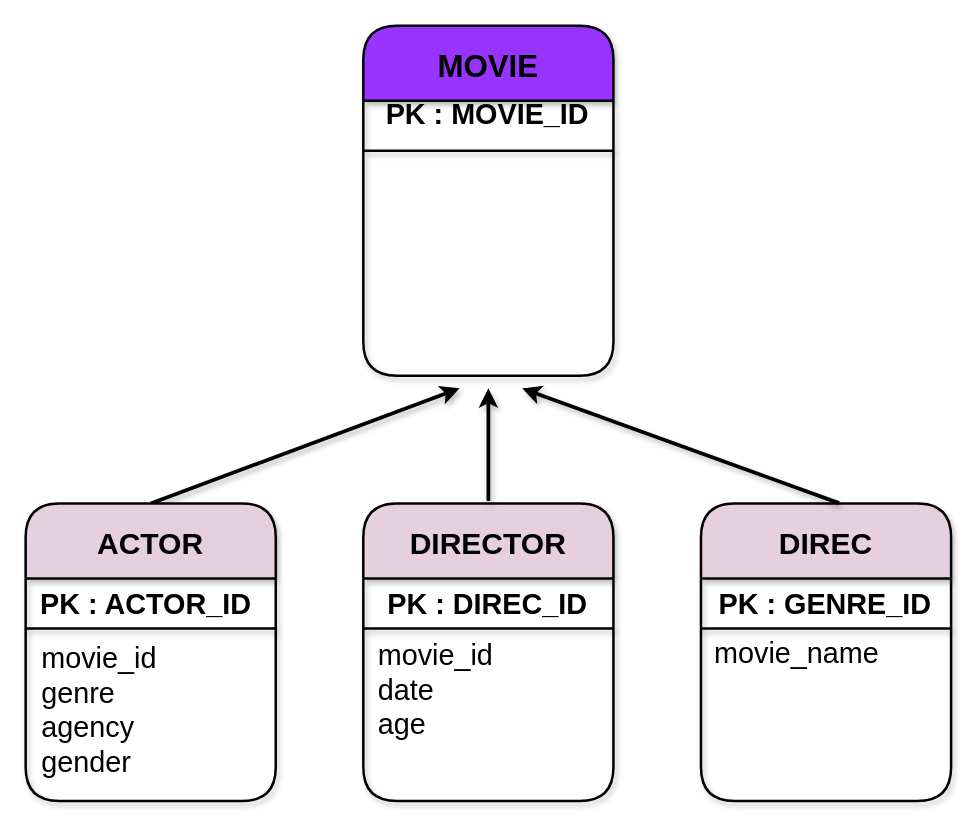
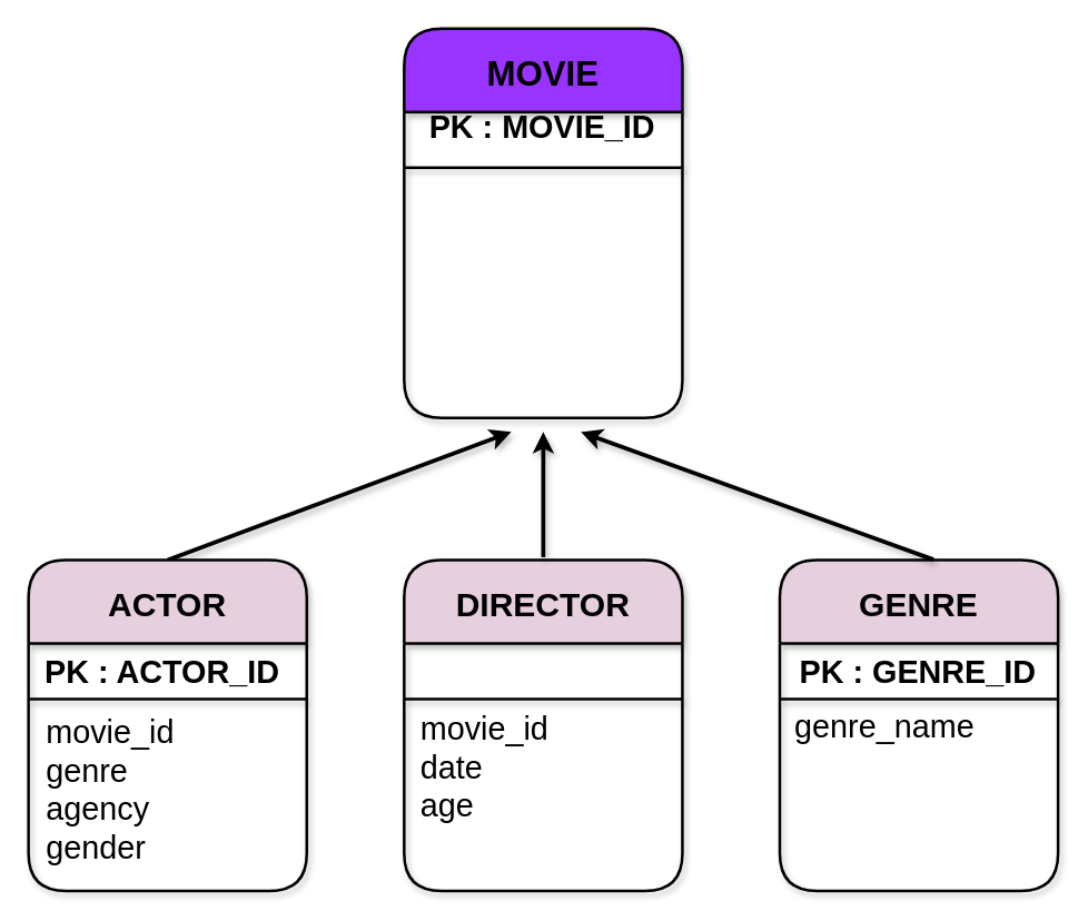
  <mxCell id="0" />
  <mxCell id="1" parent="0" />
  <mxCell id="2" value="MOVIE" style="swimlane;rounded=1;shadow=1;sketch=0;strokeWidth=2;gradientColor=none;startSize=60;fontSize=25;fillColor=#9933FF;" vertex="1" parent="1"><mxGeometry x="290" y="20" width="200" height="280" as="geometry" /></mxCell>
  <mxCell id="3" value="PK : MOVIE_ID" style="text;html=1;strokeColor=none;fillColor=none;align=center;verticalAlign=middle;whiteSpace=wrap;rounded=0;shadow=1;sketch=0;fontSize=23;fontStyle=1" vertex="1" parent="2"><mxGeometry x="9" y="61" width="181" height="20" as="geometry" /></mxCell>
  <mxCell id="4" value="" style="endArrow=none;html=1;fontSize=25;strokeWidth=2;shadow=1;" edge="1" parent="2"><mxGeometry width="50" height="50" relative="1" as="geometry"><mxPoint y="100" as="sourcePoint" /><mxPoint x="200" y="100" as="targetPoint" /></mxGeometry></mxCell>
- <mxCell id="5" value="DIREC" style="swimlane;rounded=1;shadow=1;sketch=0;strokeWidth=2;gradientColor=none;startSize=60;fontSize=24;fillColor=#E6D0DE;" vertex="1" parent="1"><mxGeometry x="560" y="402" width="200" height="238" as="geometry" /></mxCell>
+ <mxCell id="5" value="GENRE" style="swimlane;rounded=1;shadow=1;sketch=0;strokeWidth=2;gradientColor=none;startSize=60;fontSize=24;fillColor=#E6D0DE;" vertex="1" parent="1"><mxGeometry x="560" y="402" width="200" height="238" as="geometry" /></mxCell>
  <mxCell id="6" value="PK : GENRE_ID" style="text;html=1;strokeColor=none;fillColor=none;align=center;verticalAlign=middle;whiteSpace=wrap;rounded=0;shadow=1;sketch=0;fontSize=23;fontStyle=1" vertex="1" parent="5"><mxGeometry x="9" y="71" width="181" height="20" as="geometry" /></mxCell>
  <mxCell id="7" value="" style="endArrow=none;html=1;fontSize=25;shadow=1;strokeWidth=2;" edge="1" parent="5"><mxGeometry width="50" height="50" relative="1" as="geometry"><mxPoint y="100" as="sourcePoint" /><mxPoint x="200" y="100" as="targetPoint" /></mxGeometry></mxCell>
- <mxCell id="8" value="movie_name" style="text;html=1;strokeColor=none;fillColor=none;align=left;verticalAlign=middle;whiteSpace=wrap;rounded=0;shadow=1;sketch=0;fontSize=23;horizontal=1;labelPosition=center;verticalLabelPosition=middle;" vertex="1" parent="5"><mxGeometry x="9" y="80" width="180" height="80" as="geometry" /></mxCell>
+ <mxCell id="8" value="genre_name" style="text;html=1;strokeColor=none;fillColor=none;align=left;verticalAlign=middle;whiteSpace=wrap;rounded=0;shadow=1;sketch=0;fontSize=23;horizontal=1;labelPosition=center;verticalLabelPosition=middle;" vertex="1" parent="5"><mxGeometry x="9" y="80" width="180" height="80" as="geometry" /></mxCell>
  <mxCell id="9" value="" style="endArrow=none;html=1;fontSize=25;strokeWidth=2;shadow=1;" edge="1" parent="1"><mxGeometry width="50" height="50" relative="1" as="geometry"><mxPoint x="20" y="502" as="sourcePoint" /><mxPoint x="220" y="502" as="targetPoint" /></mxGeometry></mxCell>
  <mxCell id="10" value="" style="endArrow=classic;html=1;shadow=1;fontSize=25;strokeWidth=3;exitX=0.5;exitY=0;exitDx=0;exitDy=0;" edge="1" parent="1" source="16"><mxGeometry width="50" height="50" relative="1" as="geometry"><mxPoint x="220" y="520" as="sourcePoint" /><mxPoint x="367" y="310" as="targetPoint" /></mxGeometry></mxCell>
  <mxCell id="11" value="" style="endArrow=classic;html=1;shadow=1;fontSize=25;strokeWidth=3;exitX=0.552;exitY=-0.001;exitDx=0;exitDy=0;exitPerimeter=0;" edge="1" parent="1" source="5"><mxGeometry width="50" height="50" relative="1" as="geometry"><mxPoint x="560" y="520" as="sourcePoint" /><mxPoint x="417" y="310" as="targetPoint" /></mxGeometry></mxCell>
  <mxCell id="12" value="DIRECTOR" style="swimlane;rounded=1;shadow=1;sketch=0;strokeWidth=2;gradientColor=none;startSize=60;fontSize=24;fillColor=#E6D0DE;" vertex="1" parent="1"><mxGeometry x="290" y="402" width="200" height="238" as="geometry" /></mxCell>
- <mxCell id="13" value="PK : DIREC_ID" style="text;html=1;strokeColor=none;fillColor=none;align=center;verticalAlign=middle;whiteSpace=wrap;rounded=0;shadow=1;sketch=0;fontSize=23;fontStyle=1" vertex="1" parent="12"><mxGeometry x="9" y="71" width="181" height="20" as="geometry" /></mxCell>
  <mxCell id="14" value="" style="endArrow=none;html=1;fontSize=25;shadow=1;strokeWidth=2;" edge="1" parent="12"><mxGeometry width="50" height="50" relative="1" as="geometry"><mxPoint y="100" as="sourcePoint" /><mxPoint x="200" y="100" as="targetPoint" /></mxGeometry></mxCell>
  <mxCell id="15" value="movie_id&lt;br&gt;date&lt;br&gt;&lt;div style=&quot;&quot;&gt;&lt;span&gt;age&lt;/span&gt;&lt;/div&gt;" style="text;html=1;strokeColor=none;fillColor=none;align=left;verticalAlign=middle;whiteSpace=wrap;rounded=0;shadow=1;sketch=0;fontSize=23;horizontal=1;labelPosition=center;verticalLabelPosition=middle;" vertex="1" parent="12"><mxGeometry x="10" y="110" width="180" height="80" as="geometry" /></mxCell>
  <mxCell id="16" value="ACTOR" style="swimlane;rounded=1;shadow=1;sketch=0;strokeWidth=2;gradientColor=none;startSize=60;fontSize=24;fillColor=#E6D0DE;" vertex="1" parent="1"><mxGeometry x="20" y="402" width="200" height="238" as="geometry" /></mxCell>
  <mxCell id="17" value="PK : ACTOR_ID&amp;nbsp;" style="text;html=1;strokeColor=none;fillColor=none;align=center;verticalAlign=middle;whiteSpace=wrap;rounded=0;shadow=1;sketch=0;fontSize=23;fontStyle=1" vertex="1" parent="16"><mxGeometry x="9" y="71" width="181" height="20" as="geometry" /></mxCell>
  <mxCell id="18" value="&lt;br&gt;movie_id&lt;br&gt;genre&lt;br&gt;agency&lt;br&gt;gender" style="text;html=1;align=left;verticalAlign=middle;resizable=0;points=[];autosize=1;strokeColor=none;fontSize=23;" vertex="1" parent="16"><mxGeometry x="11" y="77" width="110" height="150" as="geometry" /></mxCell>
  <mxCell id="19" value="" style="endArrow=classic;html=1;shadow=1;fontSize=23;strokeWidth=3;" edge="1" parent="1"><mxGeometry width="50" height="50" relative="1" as="geometry"><mxPoint x="390" y="400" as="sourcePoint" /><mxPoint x="390" y="310" as="targetPoint" /></mxGeometry></mxCell>
